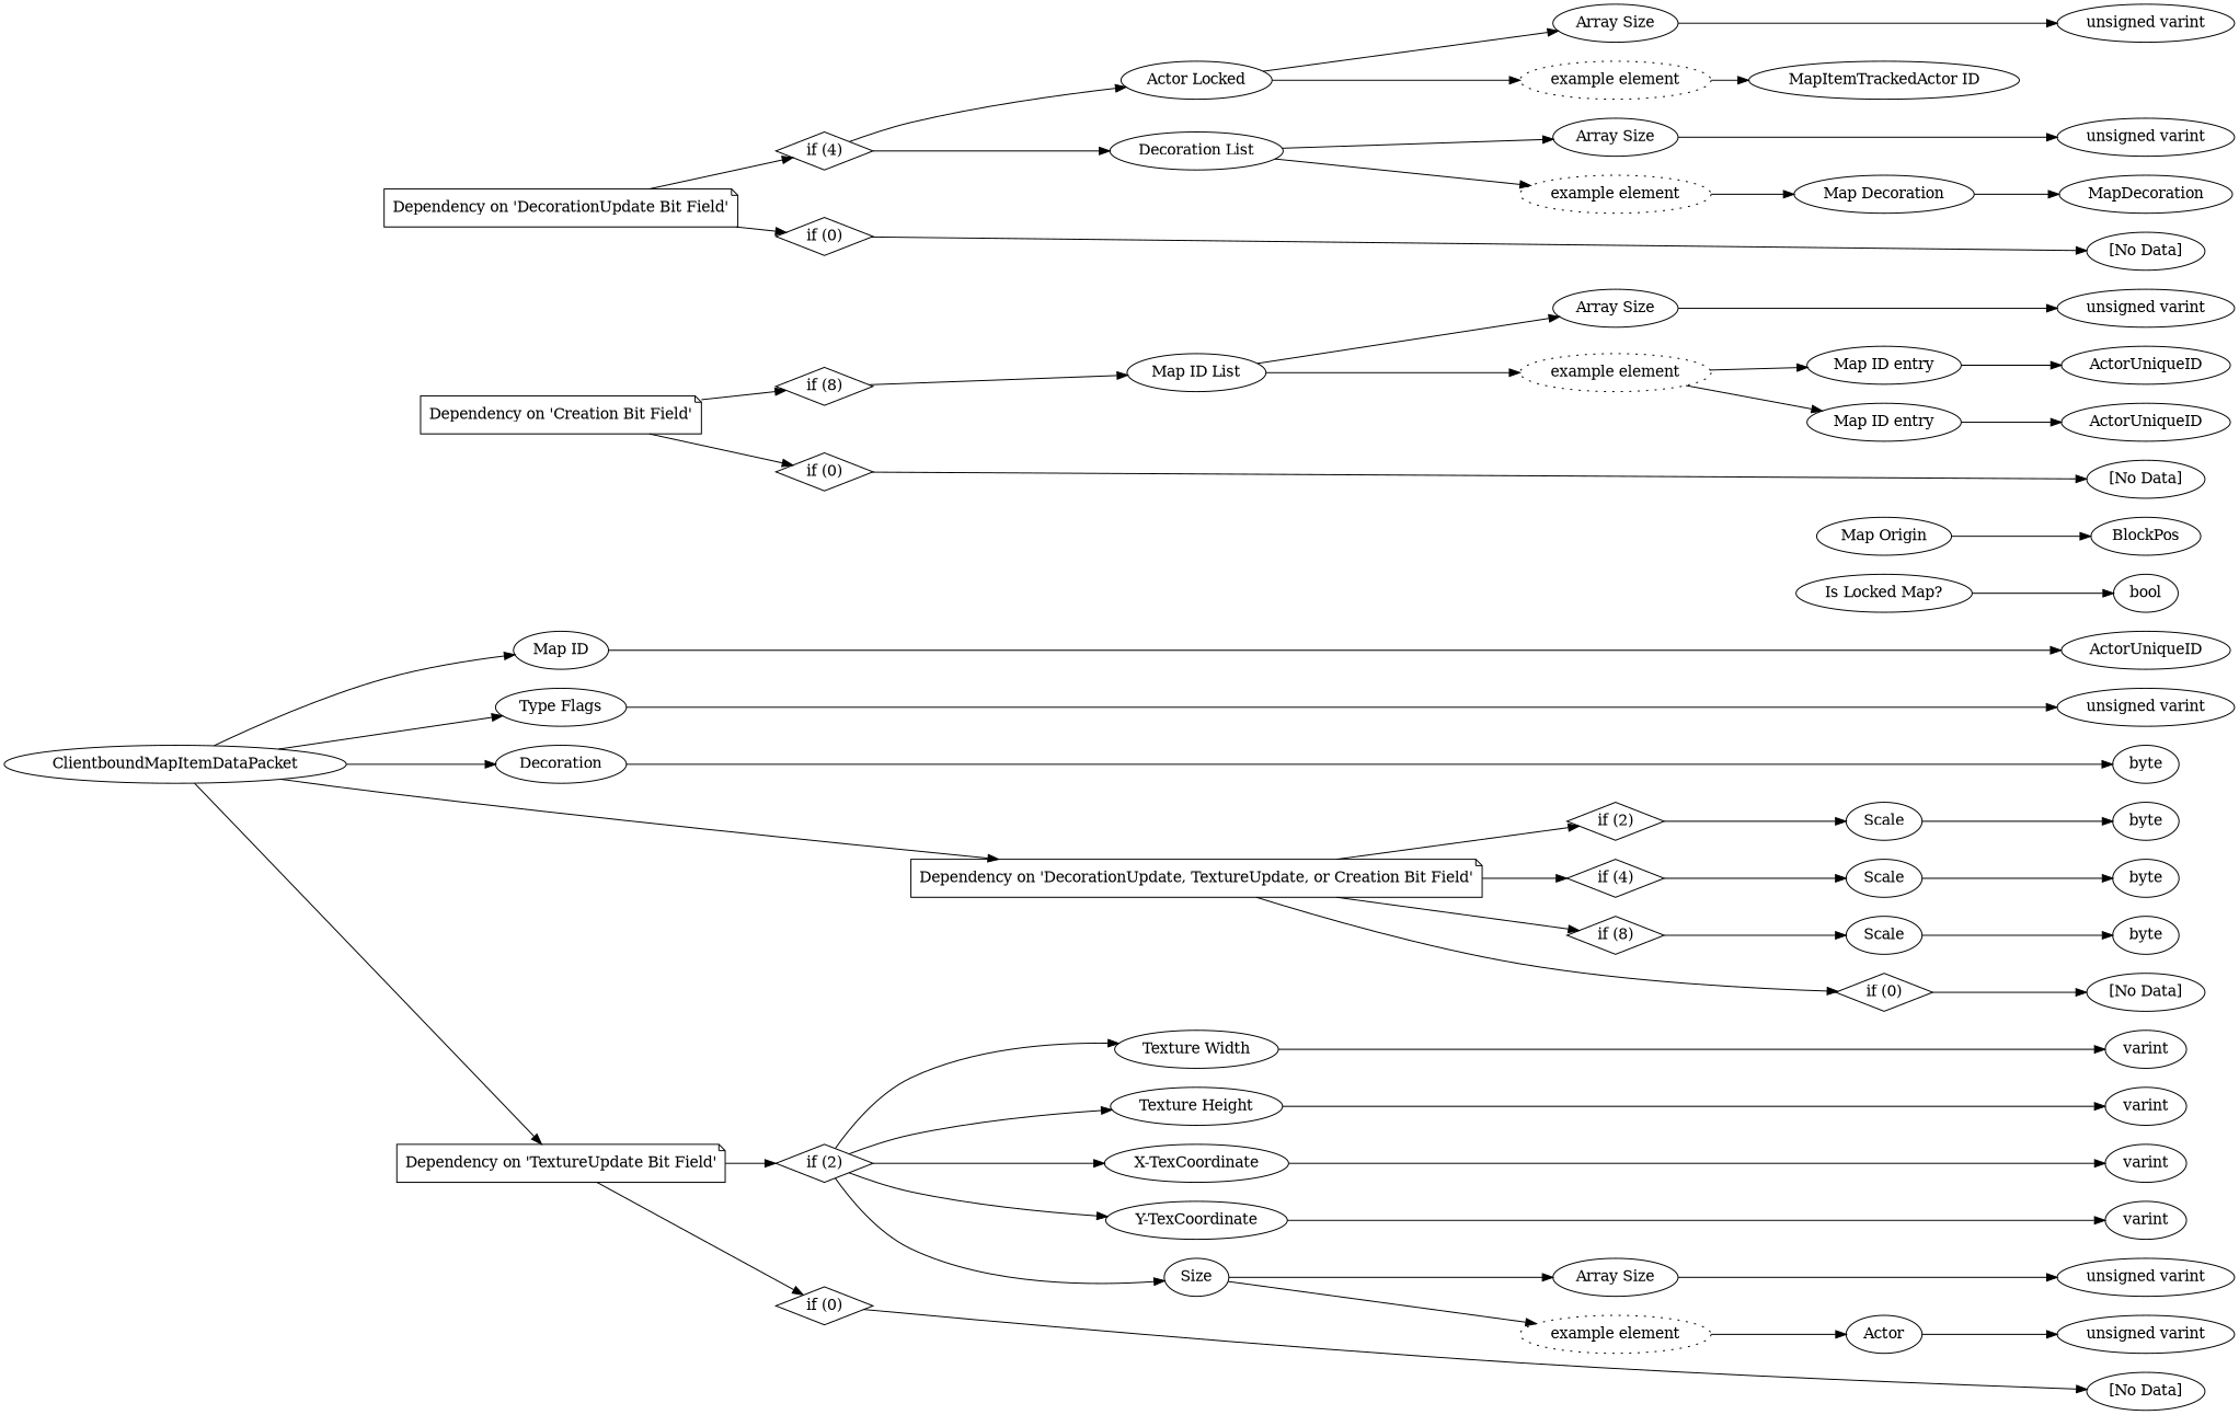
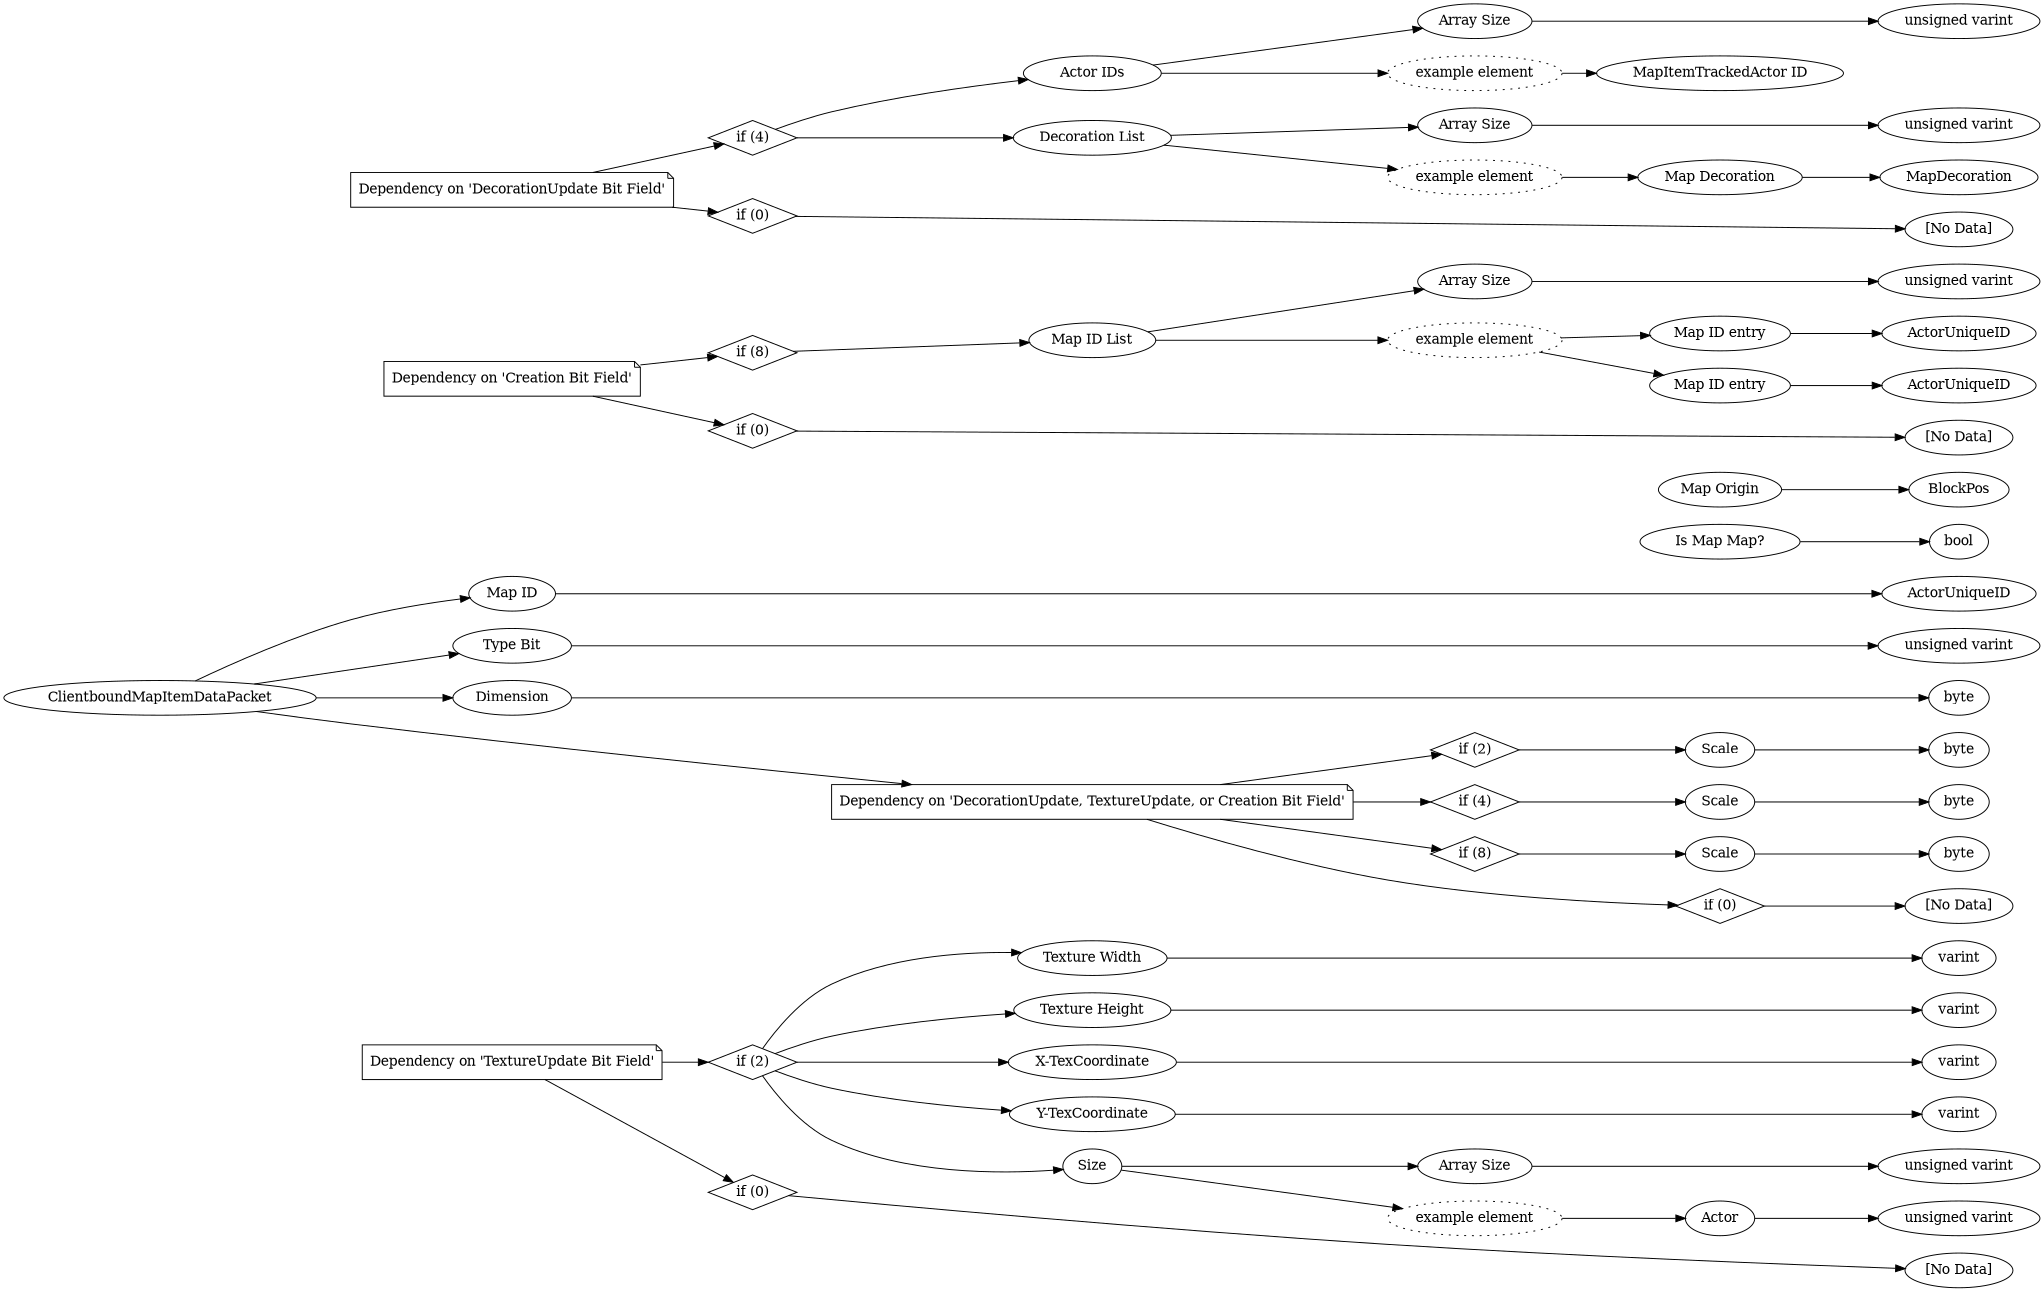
  digraph {
    rankdir=LR
    n1 [label=ActorUniqueID]
    n2 [label="unsigned varint"]
    n3 [label=byte]
    n4 [label=bool]
    n5 [label=BlockPos]
    n6 [label="unsigned varint"]
    n7 [label=ActorUniqueID]
    n8 [label=ActorUniqueID]
    n9 [label="[No Data]"]
    n10 [label=byte]
    n11 [label=byte]
    n12 [label=byte]
    n13 [label="[No Data]"]
    n14 [label="unsigned varint"]
    n15 [label="unsigned varint"]
    n16 [label=MapDecoration]
    n17 [label="[No Data]"]
    n18 [label=varint]
    n19 [label=varint]
    n20 [label=varint]
    n21 [label=varint]
    n22 [label="unsigned varint"]
    n23 [label="unsigned varint"]
    n24 [label="[No Data]"]
    n25 [label=ClientboundMapItemDataPacket]
    n26 [label="Map ID"]
-   n27 [label="Type Flags"]
-   n28 [label=Decoration]
+   n27 [label="Type Bit"]
+   n28 [label=Dimension]
    n29 [label="Dependency on 'DecorationUpdate, TextureUpdate, or Creation Bit Field'" shape=note]
    n30 [label="Dependency on 'TextureUpdate Bit Field'" shape=note]
-   n31 [label="Is Locked Map?"]
+   n31 [label="Is Map Map?"]
    n32 [label="Map Origin"]
    n33 [label="Dependency on 'Creation Bit Field'" shape=note]
    n34 [label="if (8)" shape=diamond]
    n35 [label="if (0)" shape=diamond]
    n36 [label="if (2)" shape=diamond]
    n37 [label="if (4)" shape=diamond]
    n38 [label="if (8)" shape=diamond]
    n39 [label="if (0)" shape=diamond]
    n40 [label="Dependency on 'DecorationUpdate Bit Field'" shape=note]
    n41 [label="if (4)" shape=diamond]
    n42 [label="if (0)" shape=diamond]
    n43 [label="if (2)" shape=diamond]
    n44 [label="if (0)" shape=diamond]
    n45 [label="Map ID List"]
    n46 [label="Array Size"]
    n47 [label="example element" style=dotted]
    n48 [label="Map ID entry"]
    n49 [label="Map ID entry"]
    n50 [label=Scale]
    n51 [label=Scale]
    n52 [label=Scale]
-   n53 [label="Actor Locked"]
+   n53 [label="Actor IDs"]
    n54 [label="Decoration List"]
    n55 [label="Array Size"]
    n56 [label="example element" style=dotted]
    n57 [label="Array Size"]
    n58 [label="example element" style=dotted]
    n59 [label="MapItemTrackedActor ID"]
    n60 [label="Map Decoration"]
    n61 [label="Texture Width"]
    n62 [label="Texture Height"]
    n63 [label="X-TexCoordinate"]
    n64 [label="Y-TexCoordinate"]
    n65 [label=Size]
    n66 [label="Array Size"]
    n67 [label="example element" style=dotted]
    n68 [label=Actor]
    subgraph sub_1 {
      rank=max
      n1
      n2
      n3
      n4
      n5
      n6
      n7
      n8
      n9
      n10
      n11
      n12
      n13
      n14
      n15
      n16
      n17
      n18
      n19
      n20
      n21
      n22
      n23
      n24
    }
    n25 -> n26
    n25 -> n27
    n25 -> n28
    n25 -> n29
-   n25 -> n30
    n26 -> n1
    n27 -> n2
    n28 -> n3
    n29 -> n36
    n29 -> n37
    n29 -> n38
    n29 -> n39
    n30 -> n43
    n30 -> n44
    n31 -> n4
    n32 -> n5
    n33 -> n34
    n33 -> n35
    n34 -> n45
    n35 -> n9
    n36 -> n50
    n37 -> n51
    n38 -> n52
    n39 -> n13
    n40 -> n41
    n40 -> n42
    n41 -> n53
    n41 -> n54
    n42 -> n17
    n43 -> n61
    n43 -> n62
    n43 -> n63
    n43 -> n64
    n43 -> n65
    n44 -> n24
    n45 -> n46
    n45 -> n47
    n46 -> n6
    n47 -> n48
    n47 -> n49
    n48 -> n7
    n49 -> n8
    n50 -> n10
    n51 -> n11
    n52 -> n12
    n53 -> n55
    n53 -> n56
    n54 -> n57
    n54 -> n58
    n55 -> n14
    n56 -> n59
    n57 -> n15
    n58 -> n60
    n60 -> n16
    n61 -> n18
    n62 -> n19
    n63 -> n20
    n64 -> n21
    n65 -> n66
    n65 -> n67
    n66 -> n22
    n67 -> n68
    n68 -> n23
  }
